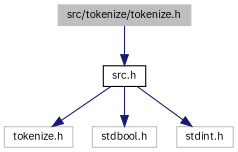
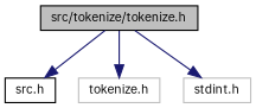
  digraph {
    fontname="IBM Plex Sans"
    node [color=grey75 fillcolor=white fontname="IBM Plex Sans" fontsize=10 shape=record style=filled]
    edge [color=midnightblue fontname="IBM Plex Sans" fontsize=10 labelfontname=Helvetica labelfontsize=10 style=solid]
-   n1 [fillcolor=grey75 fontcolor=black height=0.2 label="src/tokenize/tokenize.h" width=0.4]
+   n1 [color=black fillcolor=grey75 fontcolor=black height=0.2 label="src/tokenize/tokenize.h" width=0.4]
    n2 [color=black height=0.2 label="src.h" width=0.4]
    n3 [height=0.2 label="tokenize.h" width=0.4]
-   n4 [height=0.2 label="stdbool.h" width=0.4]
    n5 [height=0.2 label="stdint.h" width=0.4]
    n1 -> n2
-   n2 -> n3
-   n2 -> n4
-   n2 -> n5
+   n1 -> n3
+   n1 -> n5
  }
